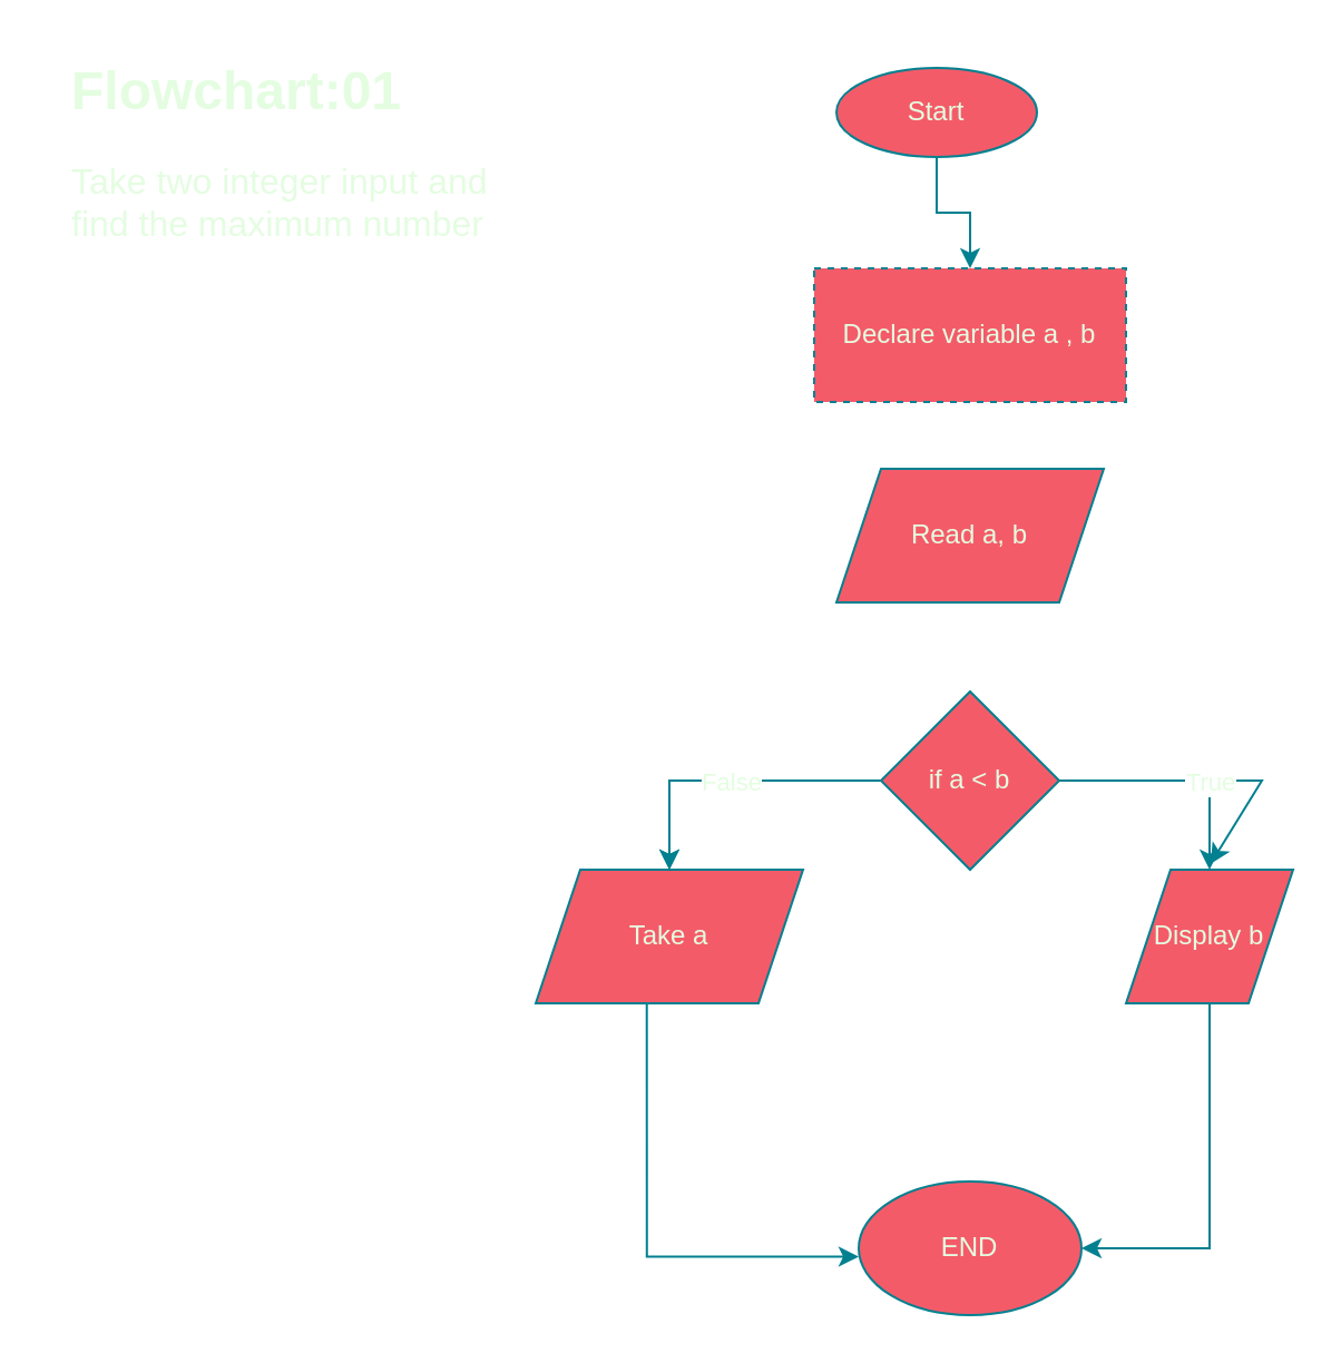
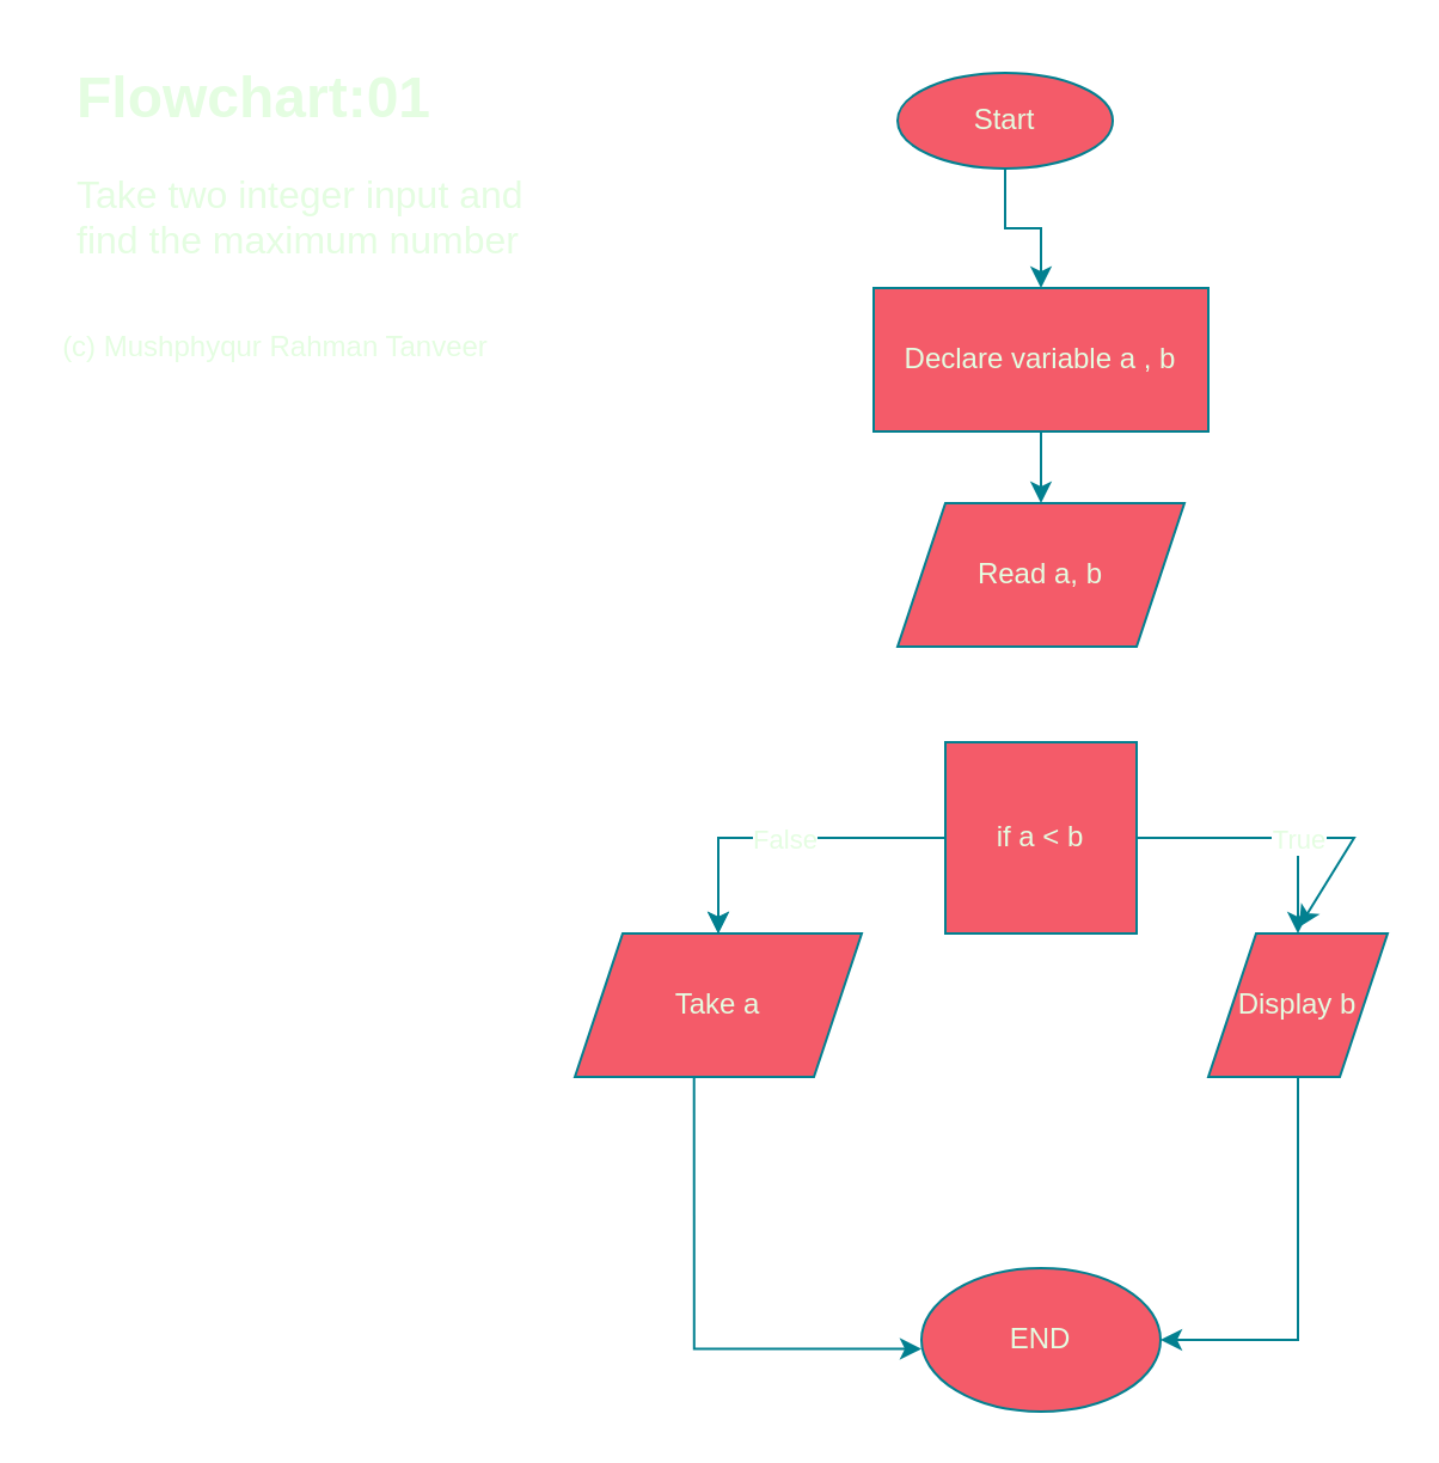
  <mxCell id="0" />
  <mxCell id="1" parent="0" />
  <mxCell id="2" value="&lt;h1 style=&quot;margin-top: 0px;&quot;&gt;Flowchart:01&lt;/h1&gt;&lt;p&gt;&lt;font style=&quot;font-size: 16px;&quot;&gt;Take two integer input and find the maximum number&lt;/font&gt;&lt;/p&gt;" style="text;html=1;whiteSpace=wrap;overflow=hidden;rounded=0;labelBackgroundColor=none;fontColor=#E4FDE1;" vertex="1" parent="1"><mxGeometry x="30" y="20" width="200" height="100" as="geometry" /></mxCell>
+ <mxCell id="3" value="(c) Mushphyqur Rahman Tanveer" style="text;html=1;align=center;verticalAlign=middle;whiteSpace=wrap;rounded=0;labelBackgroundColor=none;fontColor=#E4FDE1;" vertex="1" parent="1"><mxGeometry x="20" y="130" width="190" height="30" as="geometry" /></mxCell>
  <mxCell id="4" style="edgeStyle=orthogonalEdgeStyle;rounded=0;orthogonalLoop=1;jettySize=auto;html=1;labelBackgroundColor=none;strokeColor=#028090;fontColor=default;" edge="1" parent="1" source="5" target="7"><mxGeometry relative="1" as="geometry" /></mxCell>
  <mxCell id="5" value="Start" style="ellipse;whiteSpace=wrap;html=1;labelBackgroundColor=none;fillColor=#F45B69;strokeColor=#028090;fontColor=#E4FDE1;" vertex="1" parent="1"><mxGeometry x="375" y="30" width="90" height="40" as="geometry" /></mxCell>
- <mxCell id="7" value="Declare variable a ,&lt;span style=&quot;background-color: initial;&quot;&gt;&amp;nbsp;b&lt;/span&gt;" style="rounded=0;whiteSpace=wrap;html=1;labelBackgroundColor=none;fillColor=#F45B69;strokeColor=#028090;fontColor=#E4FDE1;dashed=1;" vertex="1" parent="1"><mxGeometry x="365" y="120" width="140" height="60" as="geometry" /></mxCell>
+ <mxCell id="6" style="edgeStyle=orthogonalEdgeStyle;rounded=0;orthogonalLoop=1;jettySize=auto;html=1;exitX=0.5;exitY=1;exitDx=0;exitDy=0;entryX=0.5;entryY=0;entryDx=0;entryDy=0;labelBackgroundColor=none;strokeColor=#028090;fontColor=default;" edge="1" parent="1" source="7" target="8"><mxGeometry relative="1" as="geometry" /></mxCell>
+ <mxCell id="7" value="Declare variable a ,&lt;span style=&quot;background-color: initial;&quot;&gt;&amp;nbsp;b&lt;/span&gt;" style="rounded=0;whiteSpace=wrap;html=1;labelBackgroundColor=none;fillColor=#F45B69;strokeColor=#028090;fontColor=#E4FDE1;" vertex="1" parent="1"><mxGeometry x="365" y="120" width="140" height="60" as="geometry" /></mxCell>
  <mxCell id="8" value="Read a, b" style="shape=parallelogram;perimeter=parallelogramPerimeter;whiteSpace=wrap;html=1;fixedSize=1;labelBackgroundColor=none;fillColor=#F45B69;strokeColor=#028090;fontColor=#E4FDE1;" vertex="1" parent="1"><mxGeometry x="375" y="210" width="120" height="60" as="geometry" /></mxCell>
  <mxCell id="9" style="edgeStyle=orthogonalEdgeStyle;rounded=0;orthogonalLoop=1;jettySize=auto;html=1;exitX=0;exitY=0.5;exitDx=0;exitDy=0;entryX=0.5;entryY=0;entryDx=0;entryDy=0;strokeColor=#028090;fontColor=#E4FDE1;fillColor=#F45B69;" edge="1" parent="1" source="11" target="14"><mxGeometry relative="1" as="geometry" /></mxCell>
  <mxCell id="10" style="edgeStyle=orthogonalEdgeStyle;rounded=0;orthogonalLoop=1;jettySize=auto;html=1;exitX=1;exitY=0.5;exitDx=0;exitDy=0;entryX=0.5;entryY=0;entryDx=0;entryDy=0;strokeColor=#028090;fontColor=#E4FDE1;fillColor=#F45B69;" edge="1" parent="1" source="11" target="13"><mxGeometry relative="1" as="geometry" /></mxCell>
- <mxCell id="11" value="if a &amp;lt; b" style="rhombus;whiteSpace=wrap;html=1;labelBackgroundColor=none;fillColor=#F45B69;strokeColor=#028090;fontColor=#E4FDE1;" vertex="1" parent="1"><mxGeometry x="395" y="310" width="80" height="80" as="geometry" /></mxCell>
+ <mxCell id="11" value="if a &amp;lt; b" style="whiteSpace=wrap;html=1;labelBackgroundColor=none;fillColor=#F45B69;strokeColor=#028090;fontColor=#E4FDE1;rounded=0;" vertex="1" parent="1"><mxGeometry x="395" y="310" width="80" height="80" as="geometry" /></mxCell>
  <mxCell id="12" style="edgeStyle=orthogonalEdgeStyle;rounded=0;orthogonalLoop=1;jettySize=auto;html=1;strokeColor=#028090;fontColor=#E4FDE1;fillColor=#F45B69;entryX=1;entryY=0.5;entryDx=0;entryDy=0;exitX=0.5;exitY=1;exitDx=0;exitDy=0;" edge="1" parent="1" source="13" target="19"><mxGeometry relative="1" as="geometry"><mxPoint x="565" y="560" as="targetPoint" /></mxGeometry></mxCell>
  <mxCell id="13" value="Display b" style="shape=parallelogram;perimeter=parallelogramPerimeter;whiteSpace=wrap;html=1;fixedSize=1;labelBackgroundColor=none;fillColor=#F45B69;strokeColor=#028090;fontColor=#E4FDE1;" vertex="1" parent="1"><mxGeometry x="505" y="390" width="75" height="60" as="geometry" /></mxCell>
  <mxCell id="14" value="Take a" style="shape=parallelogram;perimeter=parallelogramPerimeter;whiteSpace=wrap;html=1;fixedSize=1;labelBackgroundColor=none;fillColor=#F45B69;strokeColor=#028090;fontColor=#E4FDE1;" vertex="1" parent="1"><mxGeometry x="240" y="390" width="120" height="60" as="geometry" /></mxCell>
  <mxCell id="15" value="" style="endArrow=classic;html=1;rounded=0;strokeColor=#028090;fontColor=#E4FDE1;fillColor=#F45B69;entryX=0.5;entryY=0;entryDx=0;entryDy=0;exitX=0;exitY=0.5;exitDx=0;exitDy=0;" edge="1" parent="1" source="11" target="14"><mxGeometry relative="1" as="geometry"><mxPoint x="390" y="400" as="sourcePoint" /><mxPoint x="490" y="400" as="targetPoint" /><Array as="points"><mxPoint x="300" y="350" /></Array></mxGeometry></mxCell>
  <mxCell id="16" value="False" style="edgeLabel;resizable=0;html=1;;align=center;verticalAlign=middle;strokeColor=#028090;fontColor=#E4FDE1;fillColor=#F45B69;" connectable="0" vertex="1" parent="15"><mxGeometry relative="1" as="geometry" /></mxCell>
  <mxCell id="17" value="" style="endArrow=classic;html=1;rounded=0;strokeColor=#028090;fontColor=#E4FDE1;fillColor=#F45B69;exitX=1;exitY=0.5;exitDx=0;exitDy=0;entryX=0.506;entryY=-0.044;entryDx=0;entryDy=0;entryPerimeter=0;" edge="1" parent="1" source="11" target="13"><mxGeometry relative="1" as="geometry"><mxPoint x="370" y="390" as="sourcePoint" /><mxPoint x="470" y="390" as="targetPoint" /><Array as="points"><mxPoint x="566" y="350" /></Array></mxGeometry></mxCell>
  <mxCell id="18" value="True" style="edgeLabel;resizable=0;html=1;;align=center;verticalAlign=middle;strokeColor=#028090;fontColor=#E4FDE1;fillColor=#F45B69;" connectable="0" vertex="1" parent="17"><mxGeometry relative="1" as="geometry" /></mxCell>
  <mxCell id="19" value="END" style="ellipse;whiteSpace=wrap;html=1;strokeColor=#028090;fontColor=#E4FDE1;fillColor=#F45B69;" vertex="1" parent="1"><mxGeometry x="385" y="530" width="100" height="60" as="geometry" /></mxCell>
  <mxCell id="20" style="edgeStyle=orthogonalEdgeStyle;rounded=0;orthogonalLoop=1;jettySize=auto;html=1;entryX=0.003;entryY=0.586;entryDx=0;entryDy=0;entryPerimeter=0;strokeColor=#028090;fontColor=#E4FDE1;fillColor=#F45B69;exitX=0.418;exitY=1.023;exitDx=0;exitDy=0;exitPerimeter=0;" edge="1" parent="1"><mxGeometry relative="1" as="geometry"><mxPoint x="289.86" y="450" as="sourcePoint" /><mxPoint x="385" y="563.78" as="targetPoint" /><Array as="points"><mxPoint x="289.7" y="563.62" /></Array></mxGeometry></mxCell>
